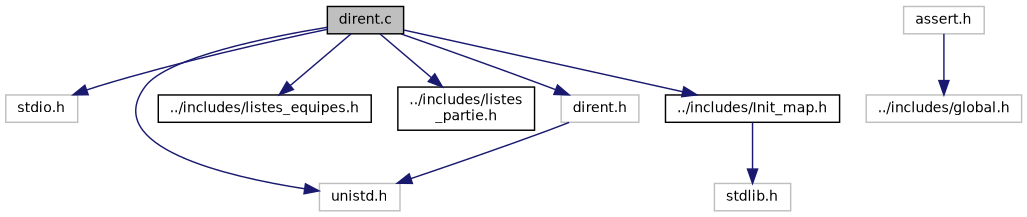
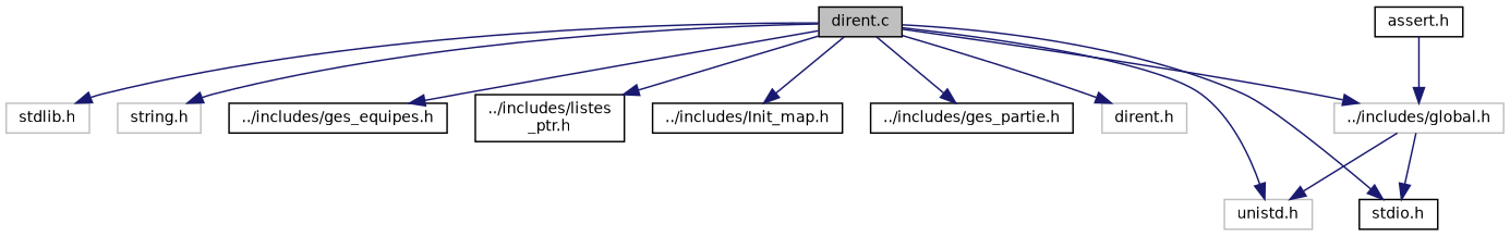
  digraph {
    node [color=grey75 fillcolor=white fontname=Helvetica fontsize=10 shape=record style=filled]
    edge [color=midnightblue fontname=Helvetica fontsize=10 labelfontname=Helvetica labelfontsize=10 style=solid]
    n1 [color=black fillcolor=grey75 fontcolor=black height=0.2 label="dirent.c" width=0.4]
-   n2 [height=0.2 label="stdio.h" width=0.4]
+   n2 [color=black height=0.2 label="stdio.h" width=0.4]
    n3 [height=0.2 label="stdlib.h" width=0.4]
    n4 [height=0.2 label="unistd.h" width=0.4]
+   n5 [height=0.2 label="string.h" width=0.4]
    n6 [height=0.2 label="../includes/global.h" width=0.4]
-   n7 [color=black height=0.2 label="../includes/listes_equipes.h" width=0.4]
-   n8 [color=black height=0.2 label="../includes/listes\l_partie.h" width=0.4]
+   n7 [color=black height=0.2 label="../includes/ges_equipes.h" width=0.4]
+   n8 [color=black height=0.2 label="../includes/listes\l_ptr.h" width=0.4]
    n9 [color=black height=0.2 label="../includes/Init_map.h" width=0.4]
+   n10 [color=black height=0.2 label="../includes/ges_partie.h" width=0.4]
    n11 [height=0.2 label="dirent.h" width=0.4]
-   n12 [height=0.2 label="assert.h" width=0.4]
+   n12 [color=black height=0.2 label="assert.h" width=0.4]
    n1 -> n2
-   n9 -> n3
+   n1 -> n3
    n1 -> n4
+   n1 -> n5
+   n1 -> n6
    n1 -> n7
    n1 -> n8
    n1 -> n9
+   n1 -> n10
    n1 -> n11
-   n11 -> n4
+   n6 -> n2
+   n6 -> n4
    n12 -> n6
  }
